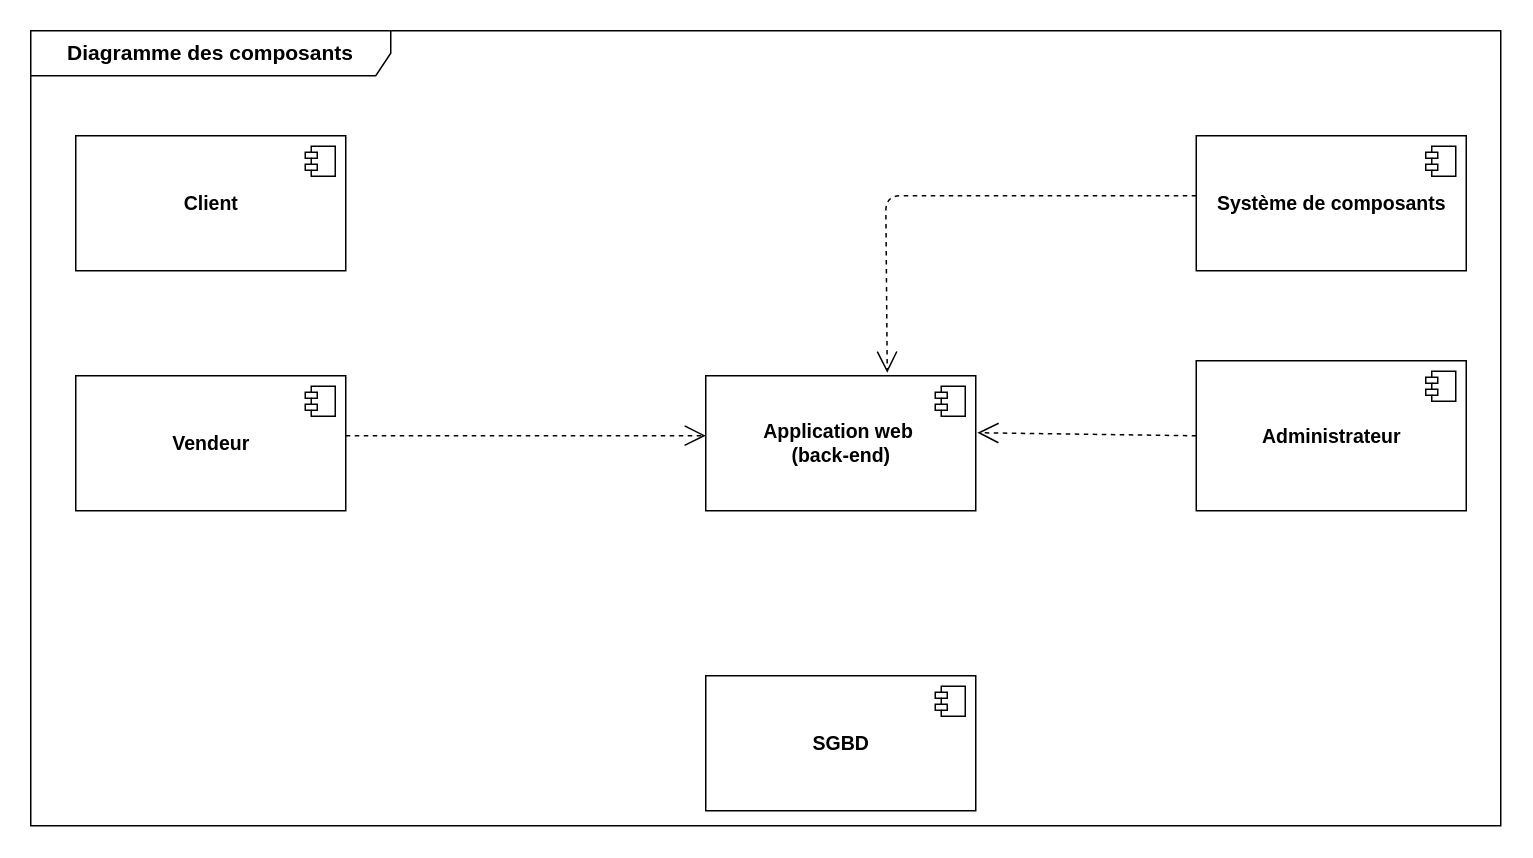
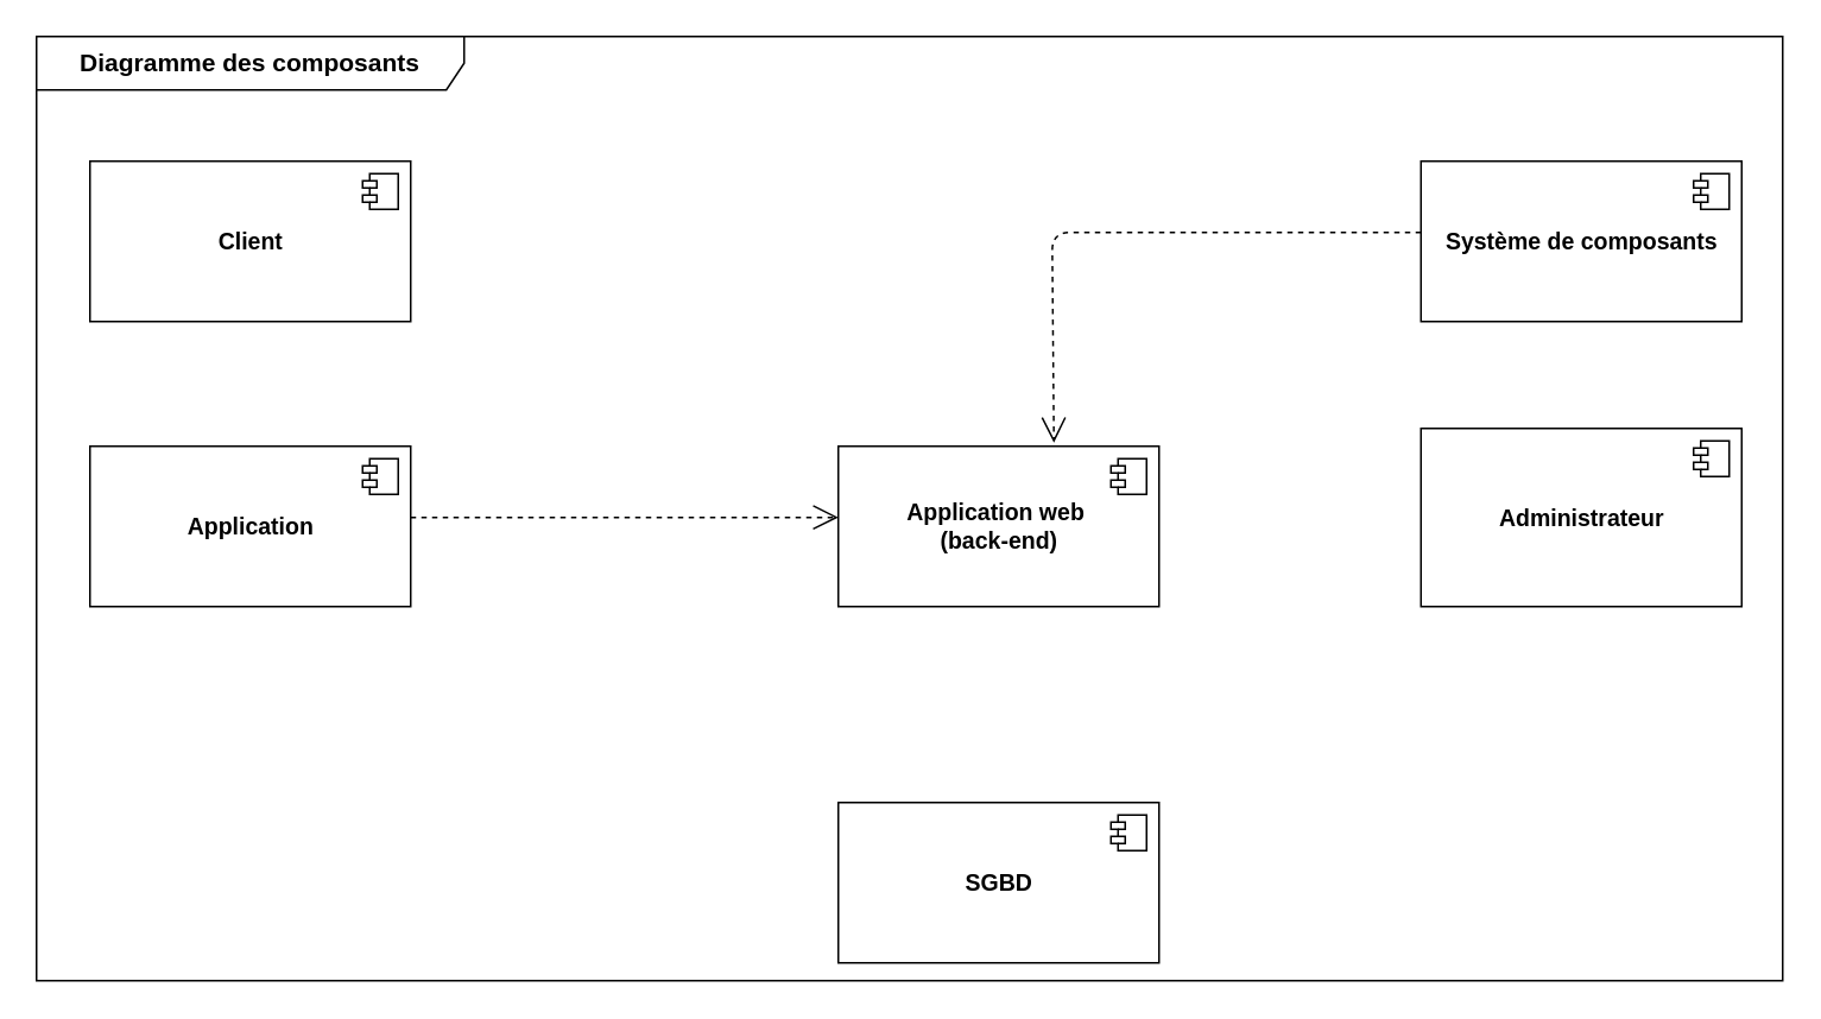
  <mxCell id="0" />
  <mxCell id="1" parent="0" />
  <mxCell id="2" value="&lt;b&gt;&lt;font style=&quot;font-size: 14px&quot;&gt;Diagramme des composants&lt;/font&gt;&lt;/b&gt;" style="shape=umlFrame;whiteSpace=wrap;html=1;width=240;height=30;" vertex="1" parent="1"><mxGeometry x="20" y="20" width="980" height="530" as="geometry" /></mxCell>
  <mxCell id="3" value="&lt;b style=&quot;font-size: 13px&quot;&gt;Application web&amp;nbsp;&lt;br&gt;(back-end)&lt;/b&gt;" style="html=1;dropTarget=0;" vertex="1" parent="1"><mxGeometry x="470" y="250" width="180" height="90" as="geometry" /></mxCell>
  <mxCell id="4" value="" style="shape=module;jettyWidth=8;jettyHeight=4;" vertex="1" parent="3"><mxGeometry x="1" width="20" height="20" relative="1" as="geometry"><mxPoint x="-27" y="7" as="offset" /></mxGeometry></mxCell>
  <mxCell id="5" value="&lt;b&gt;&lt;font style=&quot;font-size: 13px&quot;&gt;Client&lt;/font&gt;&lt;/b&gt;" style="html=1;dropTarget=0;" vertex="1" parent="1"><mxGeometry x="50" y="90" width="180" height="90" as="geometry" /></mxCell>
  <mxCell id="6" value="" style="shape=module;jettyWidth=8;jettyHeight=4;" vertex="1" parent="5"><mxGeometry x="1" width="20" height="20" relative="1" as="geometry"><mxPoint x="-27" y="7" as="offset" /></mxGeometry></mxCell>
- <mxCell id="7" value="&lt;b&gt;&lt;font style=&quot;font-size: 13px&quot;&gt;Vendeur&lt;/font&gt;&lt;/b&gt;" style="html=1;dropTarget=0;" vertex="1" parent="1"><mxGeometry x="50" y="250" width="180" height="90" as="geometry" /></mxCell>
+ <mxCell id="7" value="&lt;b&gt;&lt;font style=&quot;font-size: 13px&quot;&gt;Application&lt;/font&gt;&lt;/b&gt;" style="html=1;dropTarget=0;" vertex="1" parent="1"><mxGeometry x="50" y="250" width="180" height="90" as="geometry" /></mxCell>
  <mxCell id="8" value="" style="shape=module;jettyWidth=8;jettyHeight=4;" vertex="1" parent="7"><mxGeometry x="1" width="20" height="20" relative="1" as="geometry"><mxPoint x="-27" y="7" as="offset" /></mxGeometry></mxCell>
  <mxCell id="9" value="&lt;b&gt;&lt;font style=&quot;font-size: 13px&quot;&gt;SGBD&lt;/font&gt;&lt;/b&gt;" style="html=1;dropTarget=0;" vertex="1" parent="1"><mxGeometry x="470" y="450" width="180" height="90" as="geometry" /></mxCell>
  <mxCell id="10" value="" style="shape=module;jettyWidth=8;jettyHeight=4;" vertex="1" parent="9"><mxGeometry x="1" width="20" height="20" relative="1" as="geometry"><mxPoint x="-27" y="7" as="offset" /></mxGeometry></mxCell>
  <mxCell id="11" value="&lt;font style=&quot;font-size: 13px&quot;&gt;&lt;b&gt;Administrateur&lt;/b&gt;&lt;/font&gt;" style="html=1;dropTarget=0;" vertex="1" parent="1"><mxGeometry x="797" y="240" width="180" height="100" as="geometry" /></mxCell>
  <mxCell id="12" value="" style="shape=module;jettyWidth=8;jettyHeight=4;" vertex="1" parent="11"><mxGeometry x="1" width="20" height="20" relative="1" as="geometry"><mxPoint x="-27" y="7" as="offset" /></mxGeometry></mxCell>
  <mxCell id="13" value="&lt;font style=&quot;font-size: 13px&quot;&gt;&lt;b&gt;Système de composants&lt;/b&gt;&lt;/font&gt;" style="html=1;dropTarget=0;" vertex="1" parent="1"><mxGeometry x="797" y="90" width="180" height="90" as="geometry" /></mxCell>
  <mxCell id="14" value="" style="shape=module;jettyWidth=8;jettyHeight=4;" vertex="1" parent="13"><mxGeometry x="1" width="20" height="20" relative="1" as="geometry"><mxPoint x="-27" y="7" as="offset" /></mxGeometry></mxCell>
  <mxCell id="15" value="" style="endArrow=open;endFill=1;endSize=12;html=1;entryX=0;entryY=0.444;entryDx=0;entryDy=0;entryPerimeter=0;dashed=1;" edge="1" parent="1" target="3"><mxGeometry width="160" relative="1" as="geometry"><mxPoint x="230" y="290" as="sourcePoint" /><mxPoint x="390" y="290" as="targetPoint" /></mxGeometry></mxCell>
  <mxCell id="16" value="" style="endArrow=open;endFill=1;endSize=12;html=1;dashed=1;" edge="1" parent="1"><mxGeometry width="160" relative="1" as="geometry"><mxPoint x="797" y="130" as="sourcePoint" /><mxPoint x="591" y="248" as="targetPoint" /><Array as="points"><mxPoint x="590" y="130" /></Array></mxGeometry></mxCell>
- <mxCell id="17" value="" style="endArrow=open;endFill=1;endSize=12;html=1;dashed=1;exitX=0;exitY=0.5;exitDx=0;exitDy=0;entryX=1.006;entryY=0.422;entryDx=0;entryDy=0;entryPerimeter=0;" edge="1" parent="1" source="11" target="3"><mxGeometry width="160" relative="1" as="geometry"><mxPoint x="620" y="380" as="sourcePoint" /><mxPoint x="780" y="380" as="targetPoint" /></mxGeometry></mxCell>
